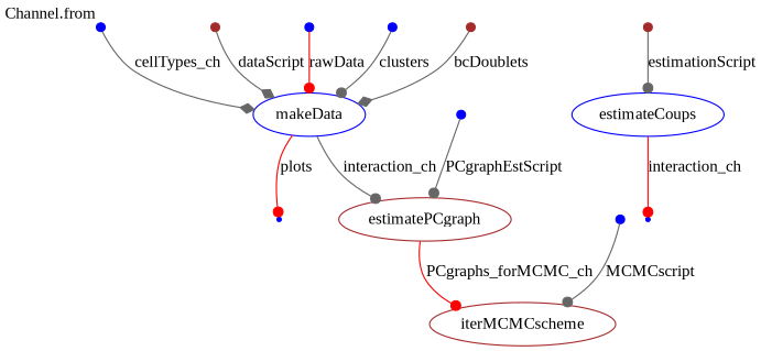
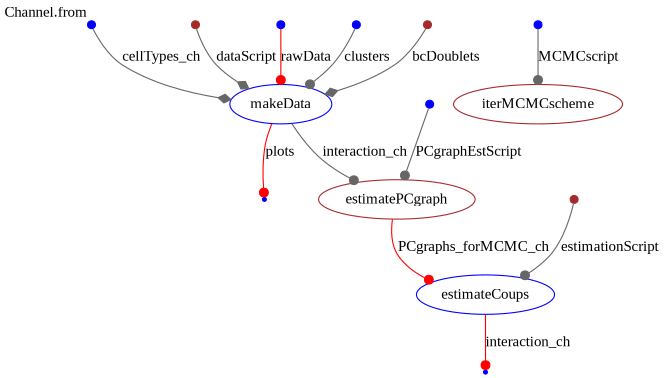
  digraph {
    fontname="Liberation Serif"
    node [color=blue fixedsize=true fontname="Liberation Serif" shape=point]
    edge [arrowhead=dot color=gray40 fontname="Liberation Serif"]
    p0 [width=0.1 xlabel="Channel.from"]
    n2 [label=makeData fixedsize="" shape=""]
    n3 [color=brown label=estimatePCgraph fixedsize="" shape=""]
    p6 [fixedsize=""]
    n5 [color=brown label=iterMCMCscheme fixedsize="" shape=""]
    p1 [color=brown width=0.1]
    p2 [width=0.1]
    p3 [width=0.1]
    p4 [color=brown width=0.1]
    p7 [width=0.1]
    n11 [label=estimateCoups fixedsize="" shape=""]
    p14 [fixedsize=""]
    p9 [width=0.1]
    p12 [color=brown width=0.1]
    p0 -> n2 [arrowhead=diamond label=cellTypes_ch]
    n2 -> n3 [label=interaction_ch]
    n2 -> p6 [color=red label=plots]
-   n3 -> n5 [color=red label=PCgraphs_forMCMC_ch]
+   n3 -> n11 [color=red label=PCgraphs_forMCMC_ch]
    p1 -> n2 [arrowhead=diamond label=dataScript]
    p2 -> n2 [color=red label=rawData]
    p3 -> n2 [label=clusters]
    p4 -> n2 [arrowhead=diamond label=bcDoublets]
    p7 -> n3 [label=PCgraphEstScript]
    n11 -> p14 [color=red label=interaction_ch]
    p9 -> n5 [label=MCMCscript]
    p12 -> n11 [label=estimationScript]
  }
